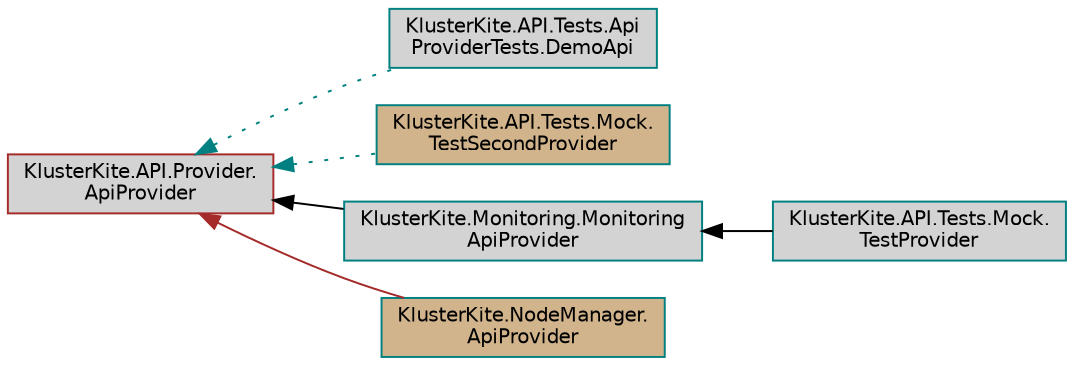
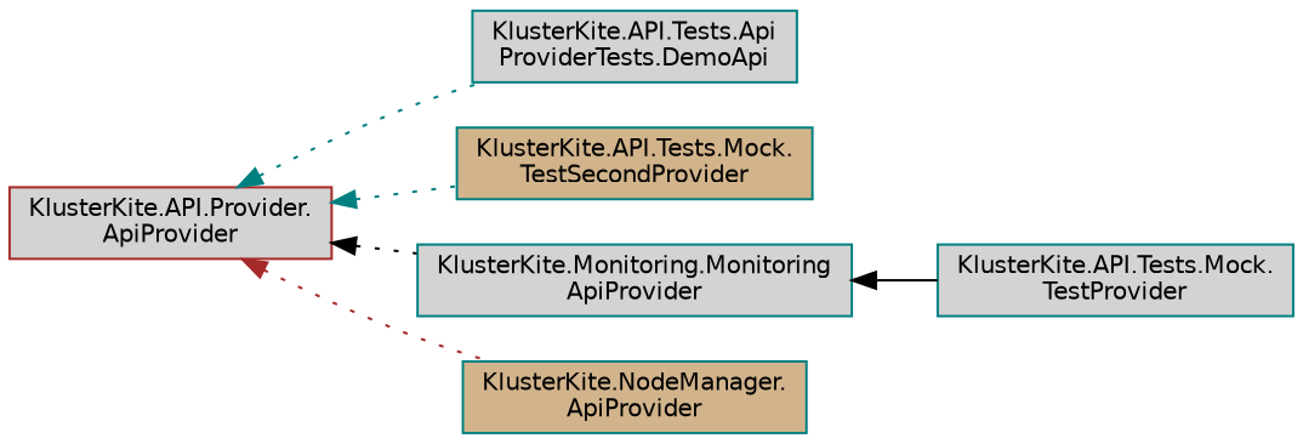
  digraph {
    rankdir=LR
    node [color=teal fillcolor=lightgrey fontname=Helvetica fontsize=10 shape=record style=filled]
    edge [color=teal dir=back fontname=Helvetica fontsize=10 labelfontname=Helvetica labelfontsize=10 style=dotted]
    n1 [color=brown fontcolor=black height=0.2 label="KlusterKite.API.Provider.\lApiProvider" width=0.4]
    n2 [height=0.2 label="KlusterKite.API.Tests.Api\lProviderTests.DemoApi" width=0.4]
    n3 [fillcolor=tan height=0.2 label="KlusterKite.API.Tests.Mock.\lTestSecondProvider" width=0.4]
    n4 [height=0.2 label="KlusterKite.Monitoring.Monitoring\lApiProvider" width=0.4]
    n5 [fillcolor=tan height=0.2 label="KlusterKite.NodeManager.\lApiProvider" width=0.4]
    n6 [height=0.2 label="KlusterKite.API.Tests.Mock.\lTestProvider" width=0.4]
    n1 -> n2
    n1 -> n3
-   n1 -> n4 [color=black style=solid]
-   n1 -> n5 [color=brown style=solid]
+   n1 -> n4 [color=black]
+   n1 -> n5 [color=brown]
    n4 -> n6 [color=black style=solid]
  }
